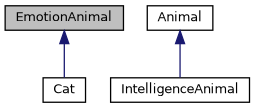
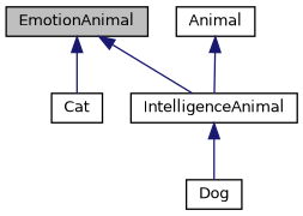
  digraph {
    node [color=black fillcolor=white fontname=Helvetica fontsize=10 shape=record style=filled]
    edge [color=midnightblue dir=back fontname=Helvetica fontsize=10 labelfontname=Helvetica labelfontsize=10 style=solid]
    n1 [fillcolor=grey75 fontcolor=black height=0.2 label=EmotionAnimal width=0.4]
    n2 [height=0.2 label=Cat width=0.4]
    n3 [height=0.2 label=IntelligenceAnimal width=0.4]
+   n4 [height=0.2 label=Dog width=0.4]
    n5 [height=0.2 label=Animal width=0.4]
    n1 -> n2
+   n1 -> n3
+   n3 -> n4
    n5 -> n3
  }
